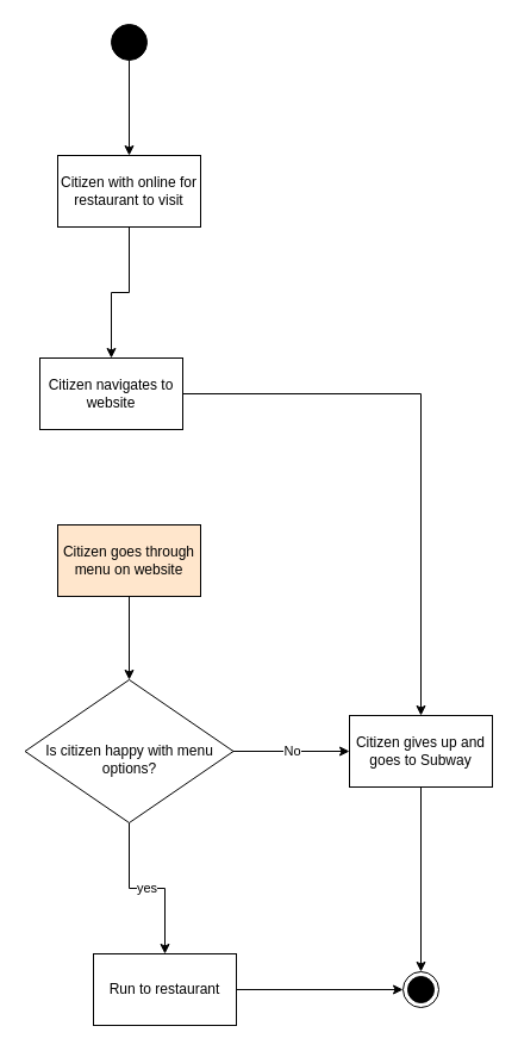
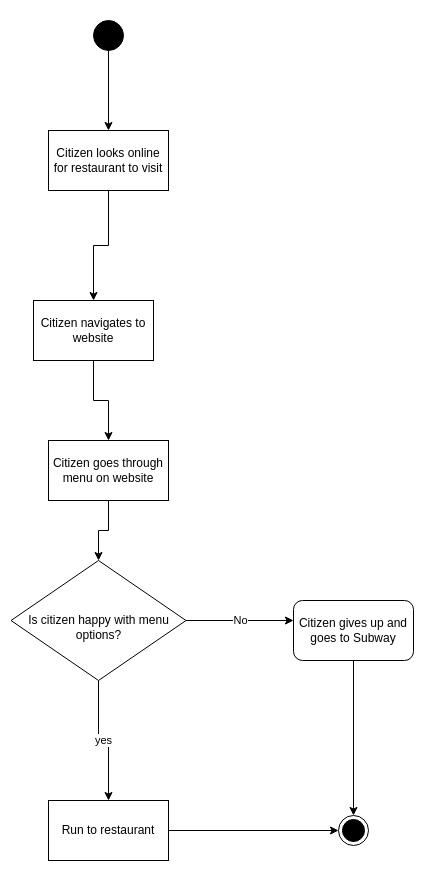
  <mxCell id="0" />
  <mxCell id="1" parent="0" />
  <mxCell id="2" style="edgeStyle=orthogonalEdgeStyle;rounded=0;orthogonalLoop=1;jettySize=auto;html=1;" edge="1" parent="1" source="3" target="14"><mxGeometry relative="1" as="geometry" /></mxCell>
  <mxCell id="3" value="" style="ellipse;fillColor=strokeColor;html=1;" vertex="1" parent="1"><mxGeometry x="93" y="20" width="30" height="30" as="geometry" /></mxCell>
- <mxCell id="4" value="" style="edgeStyle=orthogonalEdgeStyle;rounded=0;orthogonalLoop=1;jettySize=auto;html=1;" edge="1" parent="1" source="5" target="17"><mxGeometry relative="1" as="geometry" /></mxCell>
+ <mxCell id="4" value="" style="edgeStyle=orthogonalEdgeStyle;rounded=0;orthogonalLoop=1;jettySize=auto;html=1;" edge="1" parent="1" source="5" target="7"><mxGeometry relative="1" as="geometry" /></mxCell>
  <mxCell id="5" value="Citizen navigates to website" style="rounded=0;whiteSpace=wrap;html=1;" vertex="1" parent="1"><mxGeometry x="33" y="300" width="120" height="60" as="geometry" /></mxCell>
  <mxCell id="6" value="" style="edgeStyle=orthogonalEdgeStyle;rounded=0;orthogonalLoop=1;jettySize=auto;html=1;" edge="1" parent="1" source="7" target="10"><mxGeometry relative="1" as="geometry" /></mxCell>
- <mxCell id="7" value="Citizen goes through menu on website" style="whiteSpace=wrap;html=1;rounded=0;fillColor=#ffe6cc;" vertex="1" parent="1"><mxGeometry x="48" y="440" width="120" height="60" as="geometry" /></mxCell>
+ <mxCell id="7" value="Citizen goes through menu on website" style="whiteSpace=wrap;html=1;rounded=0;" vertex="1" parent="1"><mxGeometry x="48" y="440" width="120" height="60" as="geometry" /></mxCell>
  <mxCell id="8" value="yes" style="edgeStyle=orthogonalEdgeStyle;rounded=0;orthogonalLoop=1;jettySize=auto;html=1;" edge="1" parent="1" source="10" target="12"><mxGeometry relative="1" as="geometry" /></mxCell>
  <mxCell id="9" value="No" style="edgeStyle=orthogonalEdgeStyle;rounded=0;orthogonalLoop=1;jettySize=auto;html=1;" edge="1" parent="1" source="10" target="17"><mxGeometry relative="1" as="geometry"><Array as="points"><mxPoint x="393" y="630" /><mxPoint x="393" y="630" /></Array></mxGeometry></mxCell>
- <mxCell id="10" value="&lt;br&gt;Is citizen happy with menu options?" style="rhombus;whiteSpace=wrap;html=1;rounded=0;" vertex="1" parent="1"><mxGeometry x="20.5" y="570" width="175" height="120" as="geometry" /></mxCell>
+ <mxCell id="10" value="&lt;br&gt;Is citizen happy with menu options?" style="rhombus;whiteSpace=wrap;html=1;rounded=0;" vertex="1" parent="1"><mxGeometry x="10.5" y="560" width="175" height="120" as="geometry" /></mxCell>
  <mxCell id="11" style="edgeStyle=orthogonalEdgeStyle;rounded=0;orthogonalLoop=1;jettySize=auto;html=1;" edge="1" parent="1" source="12" target="15"><mxGeometry relative="1" as="geometry" /></mxCell>
- <mxCell id="12" value="Run to restaurant" style="whiteSpace=wrap;html=1;rounded=0;" vertex="1" parent="1"><mxGeometry x="78" y="800" width="120" height="60" as="geometry" /></mxCell>
+ <mxCell id="12" value="Run to restaurant" style="whiteSpace=wrap;html=1;rounded=0;" vertex="1" parent="1"><mxGeometry x="48" y="800" width="120" height="60" as="geometry" /></mxCell>
  <mxCell id="13" style="edgeStyle=orthogonalEdgeStyle;rounded=0;orthogonalLoop=1;jettySize=auto;html=1;" edge="1" parent="1" source="14" target="5"><mxGeometry relative="1" as="geometry" /></mxCell>
- <mxCell id="14" value="Citizen with online for restaurant to visit" style="rounded=0;whiteSpace=wrap;html=1;" vertex="1" parent="1"><mxGeometry x="48" y="130" width="120" height="60" as="geometry" /></mxCell>
+ <mxCell id="14" value="Citizen looks online for restaurant to visit" style="rounded=0;whiteSpace=wrap;html=1;" vertex="1" parent="1"><mxGeometry x="48" y="130" width="120" height="60" as="geometry" /></mxCell>
  <mxCell id="15" value="" style="ellipse;html=1;shape=endState;fillColor=strokeColor;" vertex="1" parent="1"><mxGeometry x="338" y="815" width="30" height="30" as="geometry" /></mxCell>
  <mxCell id="16" style="edgeStyle=orthogonalEdgeStyle;rounded=0;orthogonalLoop=1;jettySize=auto;html=1;" edge="1" parent="1" source="17" target="15"><mxGeometry relative="1" as="geometry" /></mxCell>
- <mxCell id="17" value="Citizen gives up and goes to Subway" style="rounded=0;whiteSpace=wrap;html=1;" vertex="1" parent="1"><mxGeometry x="293" y="600" width="120" height="60" as="geometry" /></mxCell>
+ <mxCell id="17" value="Citizen gives up and goes to Subway" style="whiteSpace=wrap;html=1;rounded=1;" vertex="1" parent="1"><mxGeometry x="293" y="600" width="120" height="60" as="geometry" /></mxCell>
